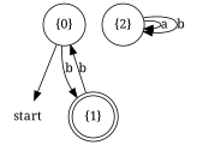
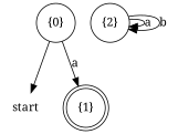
  digraph {
    fontname="Noto Serif"
    rankdir=TB
    node [fontname="Noto Serif" shape=circle]
    edge [fontname="Noto Serif"]
    start [shape=none]
    "{0}"
    "{1}" [shape=doublecircle]
    "{2}"
    "{0}" -> start
-   "{0}" -> "{1}" [label=b]
-   "{1}" -> "{0}" [label=b]
+   "{0}" -> "{1}" [label=a]
    "{2}" -> "{2}" [label=a]
    "{2}" -> "{2}" [label=b]
  }
